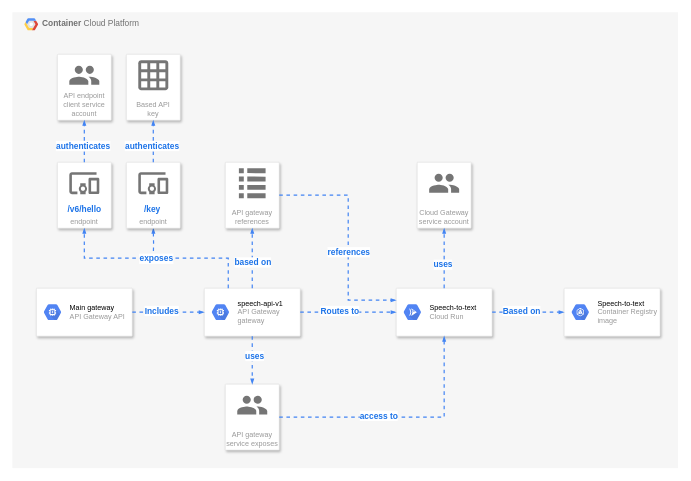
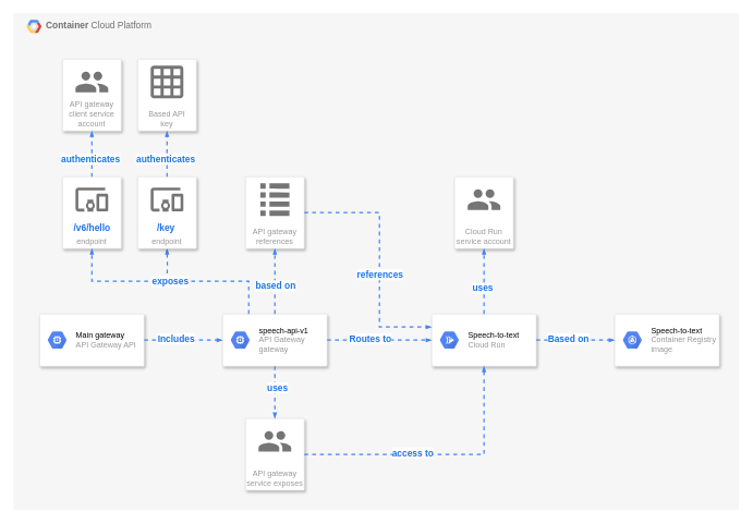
  <mxCell id="0" />
  <mxCell id="1" parent="0" />
  <mxCell id="2" value="&lt;b&gt;Container &lt;/b&gt;Cloud Platform" style="fillColor=#F6F6F6;strokeColor=none;shadow=0;gradientColor=none;fontSize=14;align=left;spacing=10;fontColor=#717171;9E9E9E;verticalAlign=top;spacingTop=-4;fontStyle=0;spacingLeft=40;html=1;" vertex="1" parent="1"><mxGeometry x="20" y="20" width="1110" height="760" as="geometry" /></mxCell>
  <mxCell id="3" value="" style="shape=mxgraph.gcp2.google_cloud_platform;fillColor=#F6F6F6;strokeColor=none;shadow=0;gradientColor=none;" vertex="1" parent="2"><mxGeometry width="23" height="20" relative="1" as="geometry"><mxPoint x="20" y="10" as="offset" /></mxGeometry></mxCell>
  <mxCell id="4" value="" style="edgeStyle=orthogonalEdgeStyle;fontSize=12;html=1;endArrow=blockThin;endFill=1;rounded=0;strokeWidth=2;endSize=4;startSize=4;dashed=1;strokeColor=#4284F3;entryX=0.5;entryY=1;entryDx=0;entryDy=0;" edge="1" parent="1" target="39"><mxGeometry width="100" relative="1" as="geometry"><mxPoint x="255" y="430" as="sourcePoint" /><mxPoint x="150" y="390" as="targetPoint" /></mxGeometry></mxCell>
  <mxCell id="5" value="" style="strokeColor=#dddddd;shadow=1;strokeWidth=1;rounded=1;absoluteArcSize=1;arcSize=2;" vertex="1" parent="1"><mxGeometry x="660" y="480" width="160" height="80" as="geometry" /></mxCell>
  <mxCell id="6" value="&lt;font color=&quot;#000000&quot;&gt;Speech-to-text&lt;/font&gt;&lt;br&gt;Cloud Run" style="dashed=0;connectable=0;html=1;fillColor=#5184F3;strokeColor=none;shape=mxgraph.gcp2.hexIcon;prIcon=cloud_run;part=1;labelPosition=right;verticalLabelPosition=middle;align=left;verticalAlign=middle;spacingLeft=5;fontColor=#999999;fontSize=12;" vertex="1" parent="5"><mxGeometry y="0.5" width="44" height="39" relative="1" as="geometry"><mxPoint x="5" y="-19.5" as="offset" /></mxGeometry></mxCell>
  <mxCell id="7" value="API gateway&#10;references" style="strokeColor=#dddddd;shadow=1;strokeWidth=1;rounded=1;absoluteArcSize=1;arcSize=2;labelPosition=center;verticalLabelPosition=middle;align=center;verticalAlign=bottom;spacingLeft=0;fontColor=#999999;fontSize=12;whiteSpace=wrap;spacingBottom=2;" vertex="1" parent="1"><mxGeometry x="375" y="270" width="90" height="110" as="geometry" /></mxCell>
  <mxCell id="8" value="" style="dashed=0;connectable=0;html=1;fillColor=#757575;strokeColor=none;shape=mxgraph.gcp2.list;part=1;" vertex="1" parent="7"><mxGeometry x="0.5" width="44.5" height="50" relative="1" as="geometry"><mxPoint x="-22.25" y="10" as="offset" /></mxGeometry></mxCell>
  <mxCell id="9" value="API gateway&#10;service exposes" style="strokeColor=#dddddd;shadow=1;strokeWidth=1;rounded=1;absoluteArcSize=1;arcSize=2;labelPosition=center;verticalLabelPosition=middle;align=center;verticalAlign=bottom;spacingLeft=0;fontColor=#999999;fontSize=12;whiteSpace=wrap;spacingBottom=2;" vertex="1" parent="1"><mxGeometry x="375" y="640" width="90" height="110" as="geometry" /></mxCell>
  <mxCell id="10" value="" style="dashed=0;connectable=0;html=1;fillColor=#757575;strokeColor=none;shape=mxgraph.gcp2.users;part=1;" vertex="1" parent="9"><mxGeometry x="0.5" width="50" height="31.5" relative="1" as="geometry"><mxPoint x="-25" y="19.25" as="offset" /></mxGeometry></mxCell>
- <mxCell id="11" value="Cloud Gateway&#10;service account" style="strokeColor=#dddddd;shadow=1;strokeWidth=1;rounded=1;absoluteArcSize=1;arcSize=2;labelPosition=center;verticalLabelPosition=middle;align=center;verticalAlign=bottom;spacingLeft=0;fontColor=#999999;fontSize=12;whiteSpace=wrap;spacingBottom=2;" vertex="1" parent="1"><mxGeometry x="695" y="270" width="90" height="110" as="geometry" /></mxCell>
+ <mxCell id="11" value="Cloud Run&#10;service account" style="strokeColor=#dddddd;shadow=1;strokeWidth=1;rounded=1;absoluteArcSize=1;arcSize=2;labelPosition=center;verticalLabelPosition=middle;align=center;verticalAlign=bottom;spacingLeft=0;fontColor=#999999;fontSize=12;whiteSpace=wrap;spacingBottom=2;" vertex="1" parent="1"><mxGeometry x="695" y="270" width="90" height="110" as="geometry" /></mxCell>
  <mxCell id="12" value="" style="dashed=0;connectable=0;html=1;fillColor=#757575;strokeColor=none;shape=mxgraph.gcp2.users;part=1;" vertex="1" parent="11"><mxGeometry x="0.5" width="50" height="31.5" relative="1" as="geometry"><mxPoint x="-25" y="19.25" as="offset" /></mxGeometry></mxCell>
  <mxCell id="13" value="" style="edgeStyle=orthogonalEdgeStyle;fontSize=12;html=1;endArrow=blockThin;endFill=1;rounded=0;strokeWidth=2;endSize=4;startSize=4;strokeColor=#4284F3;exitX=1;exitY=0.5;exitDx=0;exitDy=0;entryX=0.5;entryY=1;entryDx=0;entryDy=0;dashed=1;" edge="1" parent="1" source="9" target="5"><mxGeometry width="100" relative="1" as="geometry"><mxPoint x="600" y="740" as="sourcePoint" /><mxPoint x="700" y="740" as="targetPoint" /></mxGeometry></mxCell>
  <mxCell id="14" value="access to" style="text;html=1;align=center;verticalAlign=middle;resizable=0;points=[];labelBackgroundColor=#ffffff;fontColor=#1C73E8;fontStyle=1;fontSize=14;" vertex="1" connectable="0" parent="13"><mxGeometry x="-0.193" y="3" relative="1" as="geometry"><mxPoint as="offset" /></mxGeometry></mxCell>
  <mxCell id="15" value="" style="edgeStyle=orthogonalEdgeStyle;fontSize=12;html=1;endArrow=blockThin;endFill=1;rounded=0;strokeWidth=2;endSize=4;startSize=4;dashed=1;strokeColor=#4284F3;entryX=0.5;entryY=1;entryDx=0;entryDy=0;" edge="1" parent="1" source="5" target="11"><mxGeometry width="100" relative="1" as="geometry"><mxPoint x="890" y="400" as="sourcePoint" /><mxPoint x="970" y="460" as="targetPoint" /></mxGeometry></mxCell>
  <mxCell id="16" value="uses" style="text;html=1;align=center;verticalAlign=middle;resizable=0;points=[];labelBackgroundColor=#ffffff;fontColor=#1C73E8;fontStyle=1;fontSize=14;" vertex="1" connectable="0" parent="15"><mxGeometry x="-0.193" y="3" relative="1" as="geometry"><mxPoint as="offset" /></mxGeometry></mxCell>
  <mxCell id="17" value="" style="edgeStyle=orthogonalEdgeStyle;fontSize=12;html=1;endArrow=blockThin;endFill=1;rounded=0;strokeWidth=2;endSize=4;startSize=4;dashed=1;strokeColor=#4284F3;entryX=0;entryY=0.25;entryDx=0;entryDy=0;exitX=1;exitY=0.5;exitDx=0;exitDy=0;" edge="1" parent="1" source="7" target="5"><mxGeometry width="100" relative="1" as="geometry"><mxPoint x="750" y="490" as="sourcePoint" /><mxPoint x="750" y="400" as="targetPoint" /><Array as="points"><mxPoint x="580" y="325" /><mxPoint x="580" y="500" /></Array></mxGeometry></mxCell>
  <mxCell id="18" value="references" style="text;html=1;align=center;verticalAlign=middle;resizable=0;points=[];labelBackgroundColor=#ffffff;fontColor=#1C73E8;fontStyle=1;fontSize=14;" vertex="1" connectable="0" parent="17"><mxGeometry x="-0.193" y="3" relative="1" as="geometry"><mxPoint x="-3" y="60.53" as="offset" /></mxGeometry></mxCell>
  <mxCell id="19" value="" style="strokeColor=#dddddd;shadow=1;strokeWidth=1;rounded=1;absoluteArcSize=1;arcSize=2;fontSize=14;fontColor=#1C73E8;" vertex="1" parent="1"><mxGeometry x="340" y="480" width="160" height="80" as="geometry" /></mxCell>
  <mxCell id="20" value="&lt;font color=&quot;#000000&quot;&gt;speech-api-v1&lt;/font&gt;&lt;br&gt;API Gateway&lt;br&gt;gateway" style="dashed=0;connectable=0;html=1;fillColor=#5184F3;strokeColor=none;shape=mxgraph.gcp2.hexIcon;prIcon=gpu;part=1;labelPosition=right;verticalLabelPosition=middle;align=left;verticalAlign=middle;spacingLeft=5;fontColor=#999999;fontSize=12;" vertex="1" parent="19"><mxGeometry y="0.5" width="44" height="39" relative="1" as="geometry"><mxPoint x="5" y="-19.5" as="offset" /></mxGeometry></mxCell>
  <mxCell id="21" value="" style="edgeStyle=orthogonalEdgeStyle;fontSize=12;html=1;endArrow=blockThin;endFill=1;rounded=0;strokeWidth=2;endSize=4;startSize=4;strokeColor=#4284F3;exitX=1;exitY=0.5;exitDx=0;exitDy=0;entryX=0;entryY=0.5;entryDx=0;entryDy=0;dashed=1;" edge="1" parent="1" source="19" target="5"><mxGeometry width="100" relative="1" as="geometry"><mxPoint x="475" y="715" as="sourcePoint" /><mxPoint x="750" y="570" as="targetPoint" /></mxGeometry></mxCell>
  <mxCell id="22" value="Routes to" style="text;html=1;align=center;verticalAlign=middle;resizable=0;points=[];labelBackgroundColor=#ffffff;fontColor=#1C73E8;fontStyle=1;fontSize=14;" vertex="1" connectable="0" parent="21"><mxGeometry x="-0.193" y="3" relative="1" as="geometry"><mxPoint as="offset" /></mxGeometry></mxCell>
  <mxCell id="23" value="" style="edgeStyle=orthogonalEdgeStyle;fontSize=12;html=1;endArrow=blockThin;endFill=1;rounded=0;strokeWidth=2;endSize=4;startSize=4;dashed=1;strokeColor=#4284F3;exitX=0.5;exitY=1;exitDx=0;exitDy=0;" edge="1" parent="1" source="19"><mxGeometry width="100" relative="1" as="geometry"><mxPoint x="500" y="900" as="sourcePoint" /><mxPoint x="420" y="640" as="targetPoint" /></mxGeometry></mxCell>
  <mxCell id="24" value="uses" style="text;html=1;align=center;verticalAlign=middle;resizable=0;points=[];labelBackgroundColor=#ffffff;fontColor=#1C73E8;fontStyle=1;fontSize=14;" vertex="1" connectable="0" parent="23"><mxGeometry x="-0.193" y="3" relative="1" as="geometry"><mxPoint as="offset" /></mxGeometry></mxCell>
  <mxCell id="25" value="" style="strokeColor=#dddddd;shadow=1;strokeWidth=1;rounded=1;absoluteArcSize=1;arcSize=2;fontSize=14;fontColor=#1C73E8;" vertex="1" parent="1"><mxGeometry x="60" y="480" width="160" height="80" as="geometry" /></mxCell>
  <mxCell id="26" value="&lt;font color=&quot;#000000&quot;&gt;Main gateway&lt;/font&gt;&lt;br&gt;API Gateway API" style="dashed=0;connectable=0;html=1;fillColor=#5184F3;strokeColor=none;shape=mxgraph.gcp2.hexIcon;prIcon=gpu;part=1;labelPosition=right;verticalLabelPosition=middle;align=left;verticalAlign=middle;spacingLeft=5;fontColor=#999999;fontSize=12;" vertex="1" parent="25"><mxGeometry y="0.5" width="44" height="39" relative="1" as="geometry"><mxPoint x="5" y="-19.5" as="offset" /></mxGeometry></mxCell>
  <mxCell id="27" value="" style="edgeStyle=orthogonalEdgeStyle;fontSize=12;html=1;endArrow=blockThin;endFill=1;rounded=0;strokeWidth=2;endSize=4;startSize=4;strokeColor=#4284F3;entryX=0;entryY=0.5;entryDx=0;entryDy=0;dashed=1;" edge="1" parent="1" source="25" target="19"><mxGeometry width="100" relative="1" as="geometry"><mxPoint x="510" y="530" as="sourcePoint" /><mxPoint x="670" y="530" as="targetPoint" /></mxGeometry></mxCell>
  <mxCell id="28" value="Includes" style="text;html=1;align=center;verticalAlign=middle;resizable=0;points=[];labelBackgroundColor=#ffffff;fontColor=#1C73E8;fontStyle=1;fontSize=14;" vertex="1" connectable="0" parent="27"><mxGeometry x="-0.193" y="3" relative="1" as="geometry"><mxPoint as="offset" /></mxGeometry></mxCell>
  <mxCell id="29" value="" style="edgeStyle=orthogonalEdgeStyle;fontSize=12;html=1;endArrow=blockThin;endFill=1;rounded=0;strokeWidth=2;endSize=4;startSize=4;dashed=1;strokeColor=#4284F3;exitX=0.5;exitY=0;exitDx=0;exitDy=0;" edge="1" parent="1" source="19" target="7"><mxGeometry width="100" relative="1" as="geometry"><mxPoint x="80" y="390" as="sourcePoint" /><mxPoint x="210" y="400" as="targetPoint" /></mxGeometry></mxCell>
  <mxCell id="30" value="based on" style="text;html=1;align=center;verticalAlign=middle;resizable=0;points=[];labelBackgroundColor=#ffffff;fontColor=#1C73E8;fontStyle=1;fontSize=14;" vertex="1" connectable="0" parent="29"><mxGeometry x="-0.193" y="3" relative="1" as="geometry"><mxPoint x="3" y="-4" as="offset" /></mxGeometry></mxCell>
  <mxCell id="31" value="" style="strokeColor=#dddddd;shadow=1;strokeWidth=1;rounded=1;absoluteArcSize=1;arcSize=2;fontSize=14;fontColor=#1C73E8;" vertex="1" parent="1"><mxGeometry x="940" y="480" width="160" height="80" as="geometry" /></mxCell>
  <mxCell id="32" value="&lt;font color=&quot;#000000&quot;&gt;Speech-to-text&lt;/font&gt;&lt;br&gt;Container Registry&lt;br&gt;image" style="dashed=0;connectable=0;html=1;fillColor=#5184F3;strokeColor=none;shape=mxgraph.gcp2.hexIcon;prIcon=container_engine;part=1;labelPosition=right;verticalLabelPosition=middle;align=left;verticalAlign=middle;spacingLeft=5;fontColor=#999999;fontSize=12;" vertex="1" parent="31"><mxGeometry y="0.5" width="44" height="39" relative="1" as="geometry"><mxPoint x="5" y="-19.5" as="offset" /></mxGeometry></mxCell>
  <mxCell id="33" value="" style="edgeStyle=orthogonalEdgeStyle;fontSize=12;html=1;endArrow=blockThin;endFill=1;rounded=0;strokeWidth=2;endSize=4;startSize=4;strokeColor=#4284F3;dashed=1;exitX=1;exitY=0.5;exitDx=0;exitDy=0;entryX=0;entryY=0.5;entryDx=0;entryDy=0;" edge="1" parent="1" source="5" target="31"><mxGeometry width="100" relative="1" as="geometry"><mxPoint x="900" y="690" as="sourcePoint" /><mxPoint x="910" y="520" as="targetPoint" /></mxGeometry></mxCell>
  <mxCell id="34" value="Based on" style="text;html=1;align=center;verticalAlign=middle;resizable=0;points=[];labelBackgroundColor=#ffffff;fontColor=#1C73E8;fontStyle=1;fontSize=14;" vertex="1" connectable="0" parent="33"><mxGeometry x="-0.193" y="3" relative="1" as="geometry"><mxPoint as="offset" /></mxGeometry></mxCell>
- <mxCell id="35" value="API endpoint&#10;client service&#10;account" style="strokeColor=#dddddd;shadow=1;strokeWidth=1;rounded=1;absoluteArcSize=1;arcSize=2;labelPosition=center;verticalLabelPosition=middle;align=center;verticalAlign=bottom;spacingLeft=0;fontColor=#999999;fontSize=12;whiteSpace=wrap;spacingBottom=2;" vertex="1" parent="1"><mxGeometry x="95" y="90" width="90" height="110" as="geometry" /></mxCell>
+ <mxCell id="35" value="API gateway&#10;client service&#10;account" style="strokeColor=#dddddd;shadow=1;strokeWidth=1;rounded=1;absoluteArcSize=1;arcSize=2;labelPosition=center;verticalLabelPosition=middle;align=center;verticalAlign=bottom;spacingLeft=0;fontColor=#999999;fontSize=12;whiteSpace=wrap;spacingBottom=2;" vertex="1" parent="1"><mxGeometry x="95" y="90" width="90" height="110" as="geometry" /></mxCell>
  <mxCell id="36" value="" style="dashed=0;connectable=0;html=1;fillColor=#757575;strokeColor=none;shape=mxgraph.gcp2.users;part=1;" vertex="1" parent="35"><mxGeometry x="0.5" width="50" height="31.5" relative="1" as="geometry"><mxPoint x="-25" y="19.25" as="offset" /></mxGeometry></mxCell>
  <mxCell id="37" value="Based API &#10;key" style="strokeColor=#dddddd;shadow=1;strokeWidth=1;rounded=1;absoluteArcSize=1;arcSize=2;labelPosition=center;verticalLabelPosition=middle;align=center;verticalAlign=bottom;spacingLeft=0;fontColor=#999999;fontSize=12;whiteSpace=wrap;spacingBottom=2;" vertex="1" parent="1"><mxGeometry x="210" y="90" width="90" height="110" as="geometry" /></mxCell>
  <mxCell id="38" value="" style="dashed=0;connectable=0;html=1;fillColor=#757575;strokeColor=none;shape=mxgraph.gcp2.report;part=1;" vertex="1" parent="37"><mxGeometry x="0.5" width="50" height="50" relative="1" as="geometry"><mxPoint x="-25" y="10" as="offset" /></mxGeometry></mxCell>
  <mxCell id="39" value="&#10;endpoint" style="strokeColor=#dddddd;shadow=1;strokeWidth=1;rounded=1;absoluteArcSize=1;arcSize=2;labelPosition=center;verticalLabelPosition=middle;align=center;verticalAlign=bottom;spacingLeft=0;fontColor=#999999;fontSize=12;whiteSpace=wrap;spacingBottom=2;" vertex="1" parent="1"><mxGeometry x="210" y="270" width="90" height="110" as="geometry" /></mxCell>
  <mxCell id="40" value="" style="dashed=0;connectable=0;html=1;fillColor=#757575;strokeColor=none;shape=mxgraph.gcp2.mobile_devices;part=1;" vertex="1" parent="39"><mxGeometry x="0.5" width="50" height="36.5" relative="1" as="geometry"><mxPoint x="-25" y="16.75" as="offset" /></mxGeometry></mxCell>
  <mxCell id="41" value="/key" style="text;html=1;align=center;verticalAlign=middle;resizable=0;points=[];labelBackgroundColor=#ffffff;fontColor=#1C73E8;fontStyle=1;fontSize=14;" vertex="1" connectable="0" parent="39"><mxGeometry x="76.003" y="80" as="geometry"><mxPoint x="-33.29" y="-3" as="offset" /></mxGeometry></mxCell>
  <mxCell id="42" value="&#10;endpoint" style="strokeColor=#dddddd;shadow=1;strokeWidth=1;rounded=1;absoluteArcSize=1;arcSize=2;labelPosition=center;verticalLabelPosition=middle;align=center;verticalAlign=bottom;spacingLeft=0;fontColor=#999999;fontSize=12;whiteSpace=wrap;spacingBottom=2;" vertex="1" parent="1"><mxGeometry x="95" y="270" width="90" height="110" as="geometry" /></mxCell>
  <mxCell id="43" value="" style="dashed=0;connectable=0;html=1;fillColor=#757575;strokeColor=none;shape=mxgraph.gcp2.mobile_devices;part=1;" vertex="1" parent="42"><mxGeometry x="0.5" width="50" height="36.5" relative="1" as="geometry"><mxPoint x="-25" y="16.75" as="offset" /></mxGeometry></mxCell>
  <mxCell id="44" value="/v6/hello" style="text;html=1;align=center;verticalAlign=middle;resizable=0;points=[];labelBackgroundColor=#ffffff;fontColor=#1C73E8;fontStyle=1;fontSize=14;" vertex="1" connectable="0" parent="42"><mxGeometry x="78.003" y="80" as="geometry"><mxPoint x="-33.29" y="-3" as="offset" /></mxGeometry></mxCell>
  <mxCell id="45" value="" style="edgeStyle=orthogonalEdgeStyle;fontSize=12;html=1;endArrow=blockThin;endFill=1;rounded=0;strokeWidth=2;endSize=4;startSize=4;dashed=1;strokeColor=#4284F3;entryX=0.5;entryY=1;entryDx=0;entryDy=0;exitX=0.25;exitY=0;exitDx=0;exitDy=0;" edge="1" parent="1" source="19" target="42"><mxGeometry width="100" relative="1" as="geometry"><mxPoint x="320" y="470" as="sourcePoint" /><mxPoint x="320" y="370" as="targetPoint" /></mxGeometry></mxCell>
  <mxCell id="46" value="exposes" style="text;html=1;align=center;verticalAlign=middle;resizable=0;points=[];labelBackgroundColor=#ffffff;fontColor=#1C73E8;fontStyle=1;fontSize=14;" vertex="1" connectable="0" parent="45"><mxGeometry x="-0.193" y="3" relative="1" as="geometry"><mxPoint x="-33.29" y="-3" as="offset" /></mxGeometry></mxCell>
  <mxCell id="47" value="" style="edgeStyle=orthogonalEdgeStyle;fontSize=12;html=1;endArrow=blockThin;endFill=1;rounded=0;strokeWidth=2;endSize=4;startSize=4;dashed=1;strokeColor=#4284F3;exitX=0.5;exitY=0;exitDx=0;exitDy=0;entryX=0.5;entryY=1;entryDx=0;entryDy=0;" edge="1" parent="1" source="39" target="37"><mxGeometry width="100" relative="1" as="geometry"><mxPoint x="590" y="170" as="sourcePoint" /><mxPoint x="255" y="210" as="targetPoint" /></mxGeometry></mxCell>
  <mxCell id="48" value="authenticates" style="text;html=1;align=center;verticalAlign=middle;resizable=0;points=[];labelBackgroundColor=#ffffff;fontColor=#1C73E8;fontStyle=1;fontSize=14;" vertex="1" connectable="0" parent="47"><mxGeometry x="-0.193" y="3" relative="1" as="geometry"><mxPoint as="offset" /></mxGeometry></mxCell>
  <mxCell id="49" value="" style="edgeStyle=orthogonalEdgeStyle;fontSize=12;html=1;endArrow=blockThin;endFill=1;rounded=0;strokeWidth=2;endSize=4;startSize=4;dashed=1;strokeColor=#4284F3;exitX=0.5;exitY=0;exitDx=0;exitDy=0;entryX=0.5;entryY=1;entryDx=0;entryDy=0;" edge="1" parent="1" source="42" target="35"><mxGeometry width="100" relative="1" as="geometry"><mxPoint x="265" y="280" as="sourcePoint" /><mxPoint x="265" y="220" as="targetPoint" /><Array as="points"><mxPoint x="140" y="240" /><mxPoint x="140" y="240" /></Array></mxGeometry></mxCell>
  <mxCell id="50" value="authenticates" style="text;html=1;align=center;verticalAlign=middle;resizable=0;points=[];labelBackgroundColor=#ffffff;fontColor=#1C73E8;fontStyle=1;fontSize=14;" vertex="1" connectable="0" parent="49"><mxGeometry x="-0.193" y="3" relative="1" as="geometry"><mxPoint as="offset" /></mxGeometry></mxCell>
